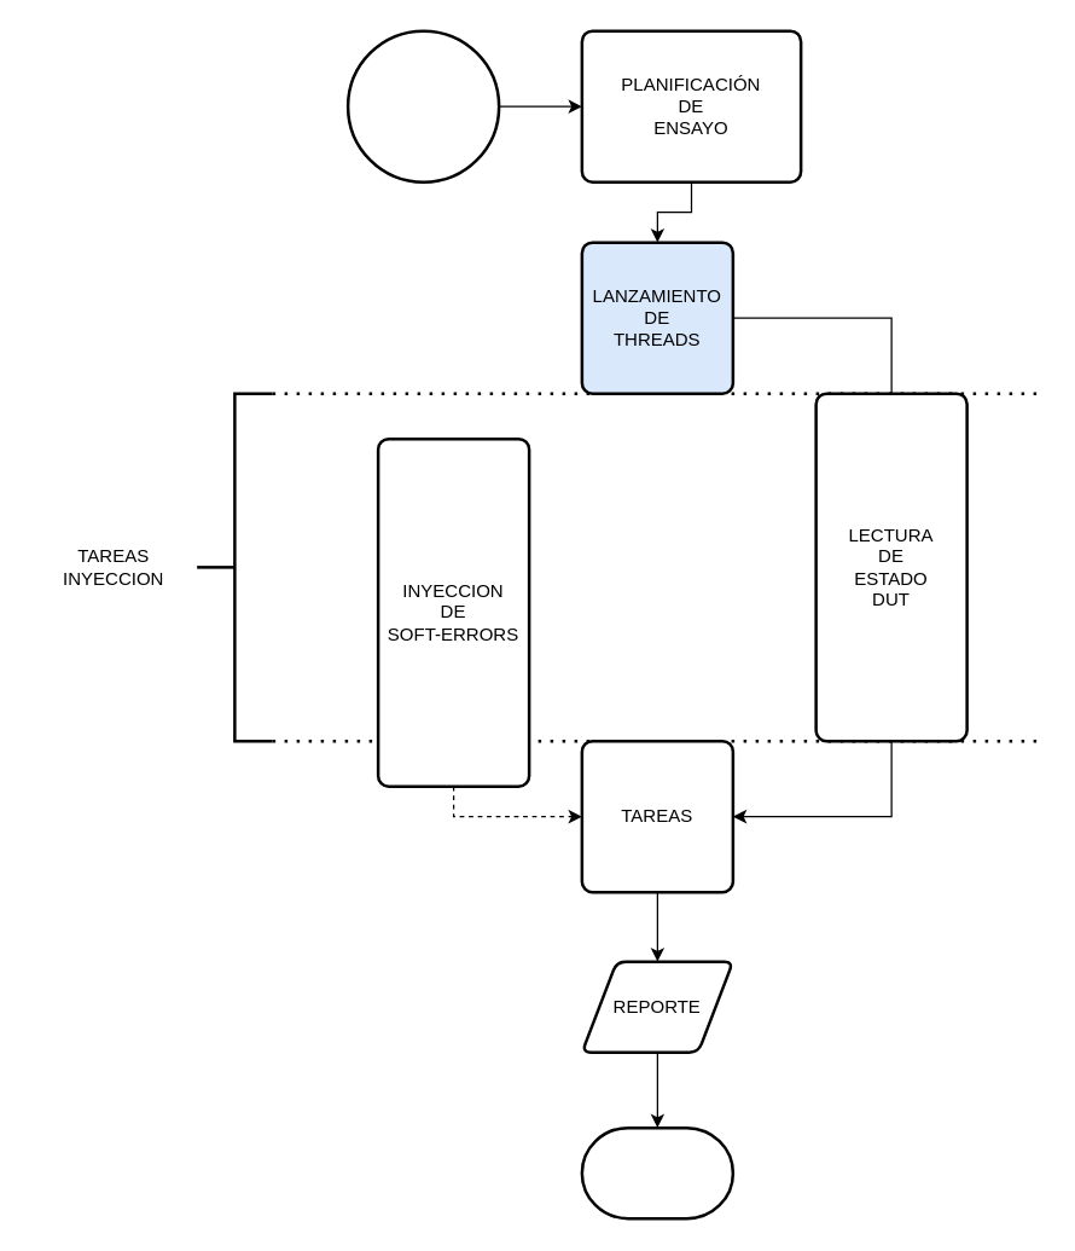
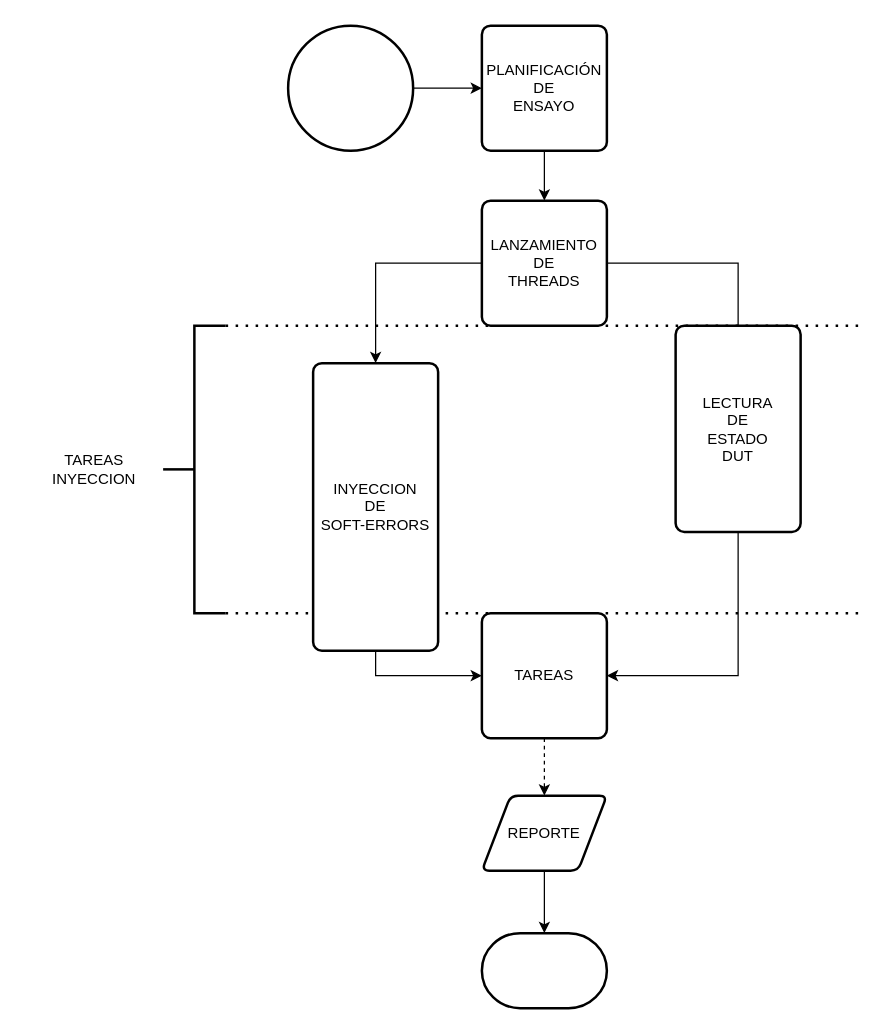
  <mxCell id="0" />
  <mxCell id="1" parent="0" />
  <mxCell id="2" value="" style="endArrow=none;dashed=1;html=1;dashPattern=1 3;strokeWidth=2;rounded=0;exitX=1;exitY=0;exitDx=0;exitDy=0;exitPerimeter=0;" edge="1" parent="1"><mxGeometry width="50" height="50" relative="1" as="geometry"><mxPoint x="180" y="490" as="sourcePoint" /><mxPoint x="690" y="490" as="targetPoint" /></mxGeometry></mxCell>
  <mxCell id="3" value="" style="endArrow=none;dashed=1;html=1;dashPattern=1 3;strokeWidth=2;rounded=0;exitX=1;exitY=0;exitDx=0;exitDy=0;exitPerimeter=0;" edge="1" parent="1" source="20"><mxGeometry width="50" height="50" relative="1" as="geometry"><mxPoint x="370" y="410" as="sourcePoint" /><mxPoint x="690" y="260" as="targetPoint" /></mxGeometry></mxCell>
  <mxCell id="4" style="edgeStyle=orthogonalEdgeStyle;rounded=0;orthogonalLoop=1;jettySize=auto;html=1;exitX=1;exitY=0.5;exitDx=0;exitDy=0;exitPerimeter=0;" edge="1" parent="1" source="5" target="12"><mxGeometry relative="1" as="geometry" /></mxCell>
  <mxCell id="5" value="" style="strokeWidth=2;html=1;shape=mxgraph.flowchart.start_2;whiteSpace=wrap;" vertex="1" parent="1"><mxGeometry x="230" y="20" width="100" height="100" as="geometry" /></mxCell>
  <mxCell id="6" value="" style="strokeWidth=2;html=1;shape=mxgraph.flowchart.terminator;whiteSpace=wrap;" vertex="1" parent="1"><mxGeometry x="385" y="746" width="100" height="60" as="geometry" /></mxCell>
- <mxCell id="7" style="edgeStyle=orthogonalEdgeStyle;rounded=0;orthogonalLoop=1;jettySize=auto;html=1;exitX=0.5;exitY=1;exitDx=0;exitDy=0;" edge="1" parent="1" source="8" target="10"><mxGeometry relative="1" as="geometry" /></mxCell>
+ <mxCell id="7" style="edgeStyle=orthogonalEdgeStyle;rounded=0;orthogonalLoop=1;jettySize=auto;html=1;exitX=0.5;exitY=1;exitDx=0;exitDy=0;dashed=1;" edge="1" parent="1" source="8" target="10"><mxGeometry relative="1" as="geometry" /></mxCell>
  <mxCell id="8" value="TAREAS" style="rounded=1;whiteSpace=wrap;html=1;absoluteArcSize=1;arcSize=14;strokeWidth=2;" vertex="1" parent="1"><mxGeometry x="385" y="490" width="100" height="100" as="geometry" /></mxCell>
  <mxCell id="9" style="edgeStyle=orthogonalEdgeStyle;rounded=0;orthogonalLoop=1;jettySize=auto;html=1;exitX=0.5;exitY=1;exitDx=0;exitDy=0;" edge="1" parent="1" source="10" target="6"><mxGeometry relative="1" as="geometry" /></mxCell>
  <mxCell id="10" value="REPORTE" style="shape=parallelogram;html=1;strokeWidth=2;perimeter=parallelogramPerimeter;whiteSpace=wrap;rounded=1;arcSize=12;size=0.23;" vertex="1" parent="1"><mxGeometry x="385" y="636" width="100" height="60" as="geometry" /></mxCell>
  <mxCell id="11" style="edgeStyle=orthogonalEdgeStyle;rounded=0;orthogonalLoop=1;jettySize=auto;html=1;exitX=0.5;exitY=1;exitDx=0;exitDy=0;entryX=0.5;entryY=0;entryDx=0;entryDy=0;" edge="1" parent="1" source="12" target="19"><mxGeometry relative="1" as="geometry" /></mxCell>
- <mxCell id="12" value="&lt;div&gt;PLANIFICACIÓN&lt;/div&gt;&lt;div&gt;DE&lt;/div&gt;&lt;div&gt;ENSAYO&lt;br&gt;&lt;/div&gt;" style="rounded=1;whiteSpace=wrap;html=1;absoluteArcSize=1;arcSize=14;strokeWidth=2;" vertex="1" parent="1"><mxGeometry x="385" y="20" width="145" height="100" as="geometry" /></mxCell>
- <mxCell id="13" style="edgeStyle=orthogonalEdgeStyle;rounded=0;orthogonalLoop=1;jettySize=auto;html=1;exitX=0.5;exitY=1;exitDx=0;exitDy=0;dashed=1;" edge="1" parent="1" source="14" target="8"><mxGeometry relative="1" as="geometry" /></mxCell>
+ <mxCell id="12" value="&lt;div&gt;PLANIFICACIÓN&lt;/div&gt;&lt;div&gt;DE&lt;/div&gt;&lt;div&gt;ENSAYO&lt;br&gt;&lt;/div&gt;" style="rounded=1;whiteSpace=wrap;html=1;absoluteArcSize=1;arcSize=14;strokeWidth=2;" vertex="1" parent="1"><mxGeometry x="385" y="20" width="100" height="100" as="geometry" /></mxCell>
+ <mxCell id="13" style="edgeStyle=orthogonalEdgeStyle;rounded=0;orthogonalLoop=1;jettySize=auto;html=1;exitX=0.5;exitY=1;exitDx=0;exitDy=0;" edge="1" parent="1" source="14" target="8"><mxGeometry relative="1" as="geometry" /></mxCell>
  <mxCell id="14" value="&lt;div&gt;INYECCION&lt;/div&gt;&lt;div&gt;DE&lt;/div&gt;&lt;div&gt;SOFT-ERRORS&lt;br&gt;&lt;/div&gt;" style="rounded=1;whiteSpace=wrap;html=1;absoluteArcSize=1;arcSize=14;strokeWidth=2;" vertex="1" parent="1"><mxGeometry x="250" y="290" width="100" height="230" as="geometry" /></mxCell>
  <mxCell id="15" style="edgeStyle=orthogonalEdgeStyle;rounded=0;orthogonalLoop=1;jettySize=auto;html=1;exitX=0.5;exitY=1;exitDx=0;exitDy=0;entryX=1;entryY=0.5;entryDx=0;entryDy=0;" edge="1" parent="1" source="16" target="8"><mxGeometry relative="1" as="geometry" /></mxCell>
- <mxCell id="16" value="&lt;div&gt;LECTURA&lt;/div&gt;&lt;div&gt;DE&lt;/div&gt;&lt;div&gt;ESTADO&lt;/div&gt;&lt;div&gt;DUT&lt;br&gt;&lt;/div&gt;" style="rounded=1;whiteSpace=wrap;html=1;absoluteArcSize=1;arcSize=14;strokeWidth=2;" vertex="1" parent="1"><mxGeometry x="540" y="260" width="100" height="230" as="geometry" /></mxCell>
+ <mxCell id="16" value="&lt;div&gt;LECTURA&lt;/div&gt;&lt;div&gt;DE&lt;/div&gt;&lt;div&gt;ESTADO&lt;/div&gt;&lt;div&gt;DUT&lt;br&gt;&lt;/div&gt;" style="rounded=1;whiteSpace=wrap;html=1;absoluteArcSize=1;arcSize=14;strokeWidth=2;" vertex="1" parent="1"><mxGeometry x="540" y="260" width="100" height="165" as="geometry" /></mxCell>
+ <mxCell id="17" style="edgeStyle=orthogonalEdgeStyle;rounded=0;orthogonalLoop=1;jettySize=auto;html=1;exitX=0;exitY=0.5;exitDx=0;exitDy=0;entryX=0.5;entryY=0;entryDx=0;entryDy=0;" edge="1" parent="1" source="19" target="14"><mxGeometry relative="1" as="geometry" /></mxCell>
  <mxCell id="18" style="edgeStyle=orthogonalEdgeStyle;rounded=0;orthogonalLoop=1;jettySize=auto;html=1;exitX=1;exitY=0.5;exitDx=0;exitDy=0;entryX=0.5;entryY=0;entryDx=0;entryDy=0;endArrow=none;" edge="1" parent="1" source="19" target="16"><mxGeometry relative="1" as="geometry" /></mxCell>
- <mxCell id="19" value="&lt;div&gt;LANZAMIENTO&lt;/div&gt;&lt;div&gt;DE&lt;/div&gt;&lt;div&gt;THREADS&lt;br&gt;&lt;/div&gt;" style="rounded=1;whiteSpace=wrap;html=1;absoluteArcSize=1;arcSize=14;strokeWidth=2;fillColor=#dae8fc;" vertex="1" parent="1"><mxGeometry x="385" y="160" width="100" height="100" as="geometry" /></mxCell>
+ <mxCell id="19" value="&lt;div&gt;LANZAMIENTO&lt;/div&gt;&lt;div&gt;DE&lt;/div&gt;&lt;div&gt;THREADS&lt;br&gt;&lt;/div&gt;" style="rounded=1;whiteSpace=wrap;html=1;absoluteArcSize=1;arcSize=14;strokeWidth=2;" vertex="1" parent="1"><mxGeometry x="385" y="160" width="100" height="100" as="geometry" /></mxCell>
  <mxCell id="20" value="" style="strokeWidth=2;html=1;shape=mxgraph.flowchart.annotation_2;align=left;labelPosition=right;pointerEvents=1;" vertex="1" parent="1"><mxGeometry x="130" y="260" width="50" height="230" as="geometry" /></mxCell>
  <mxCell id="21" value="&lt;div&gt;TAREAS INYECCION&lt;/div&gt;" style="text;html=1;strokeColor=none;fillColor=none;align=center;verticalAlign=middle;whiteSpace=wrap;rounded=0;" vertex="1" parent="1"><mxGeometry x="20" y="355" width="110" height="40" as="geometry" /></mxCell>
